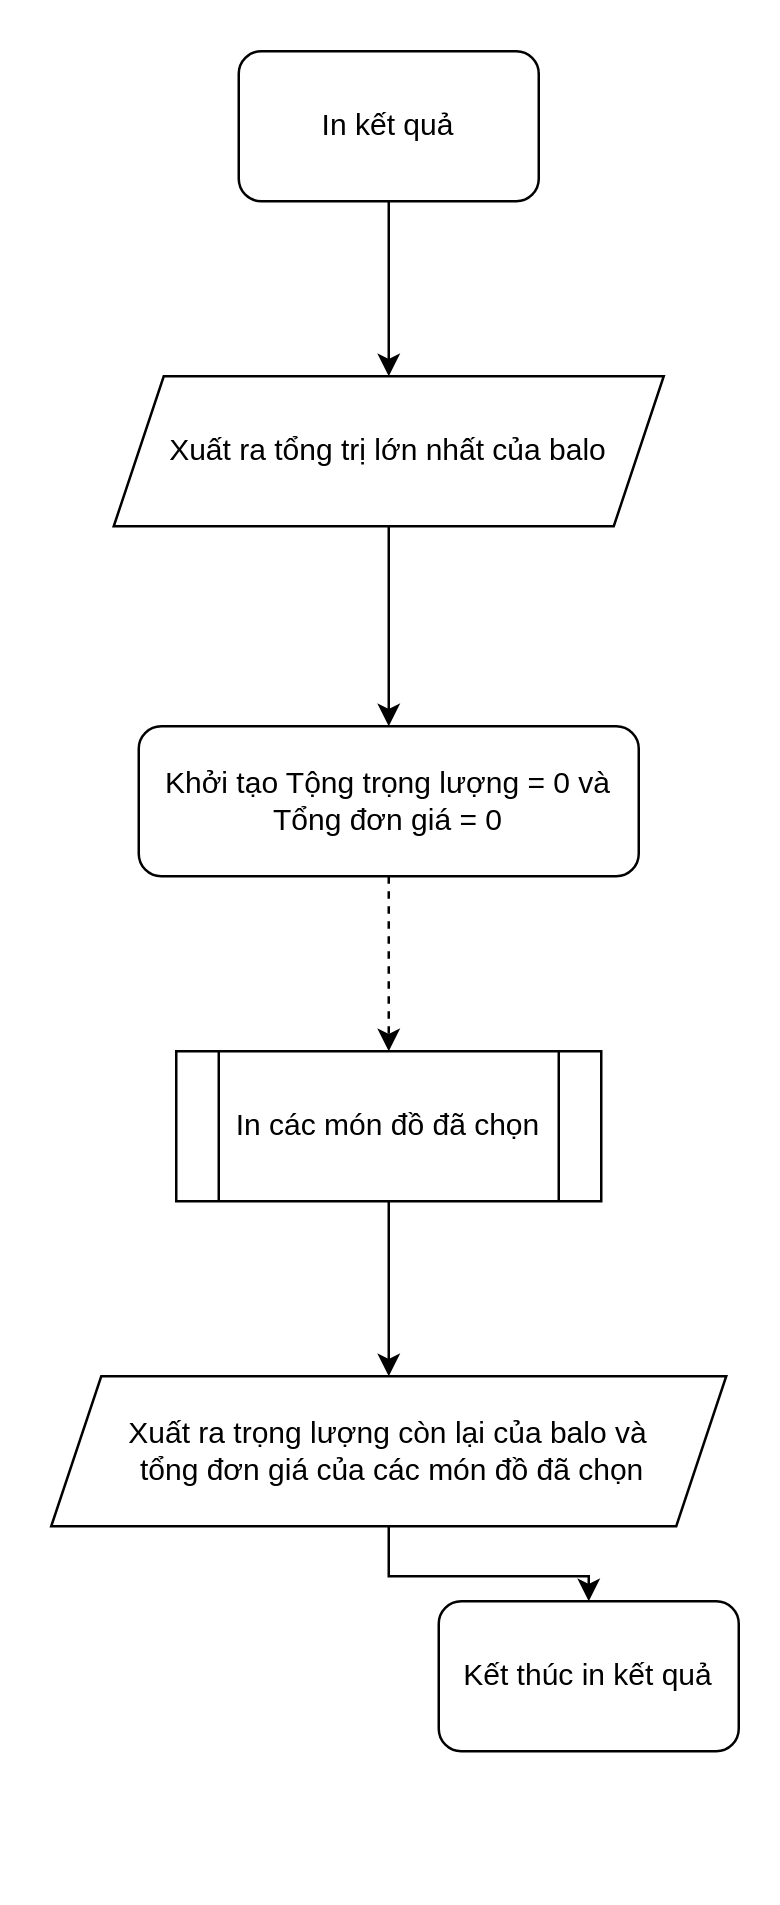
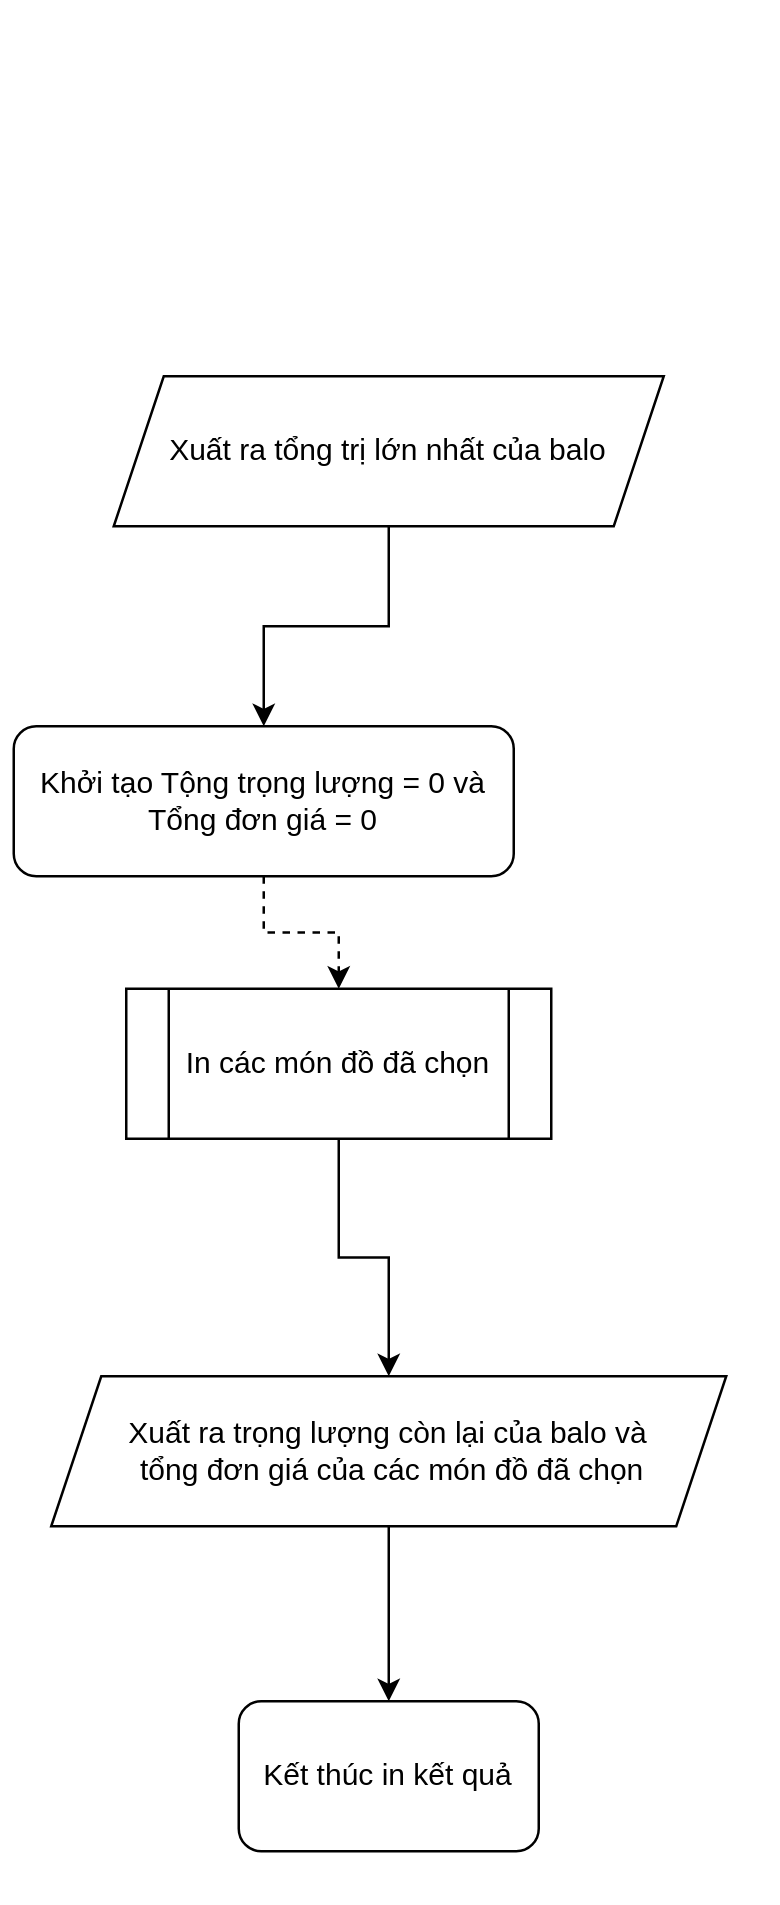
  <mxCell id="0" />
  <mxCell id="1" parent="0" />
- <mxCell id="2" value="" style="edgeStyle=orthogonalEdgeStyle;rounded=0;orthogonalLoop=1;jettySize=auto;html=1;" edge="1" parent="1" source="3" target="5"><mxGeometry relative="1" as="geometry" /></mxCell>
- <mxCell id="3" value="In kết quả" style="rounded=1;whiteSpace=wrap;html=1;" vertex="1" parent="1"><mxGeometry x="95" y="20" width="120" height="60" as="geometry" /></mxCell>
  <mxCell id="4" value="" style="edgeStyle=orthogonalEdgeStyle;rounded=0;orthogonalLoop=1;jettySize=auto;html=1;" edge="1" parent="1" source="5" target="7"><mxGeometry relative="1" as="geometry" /></mxCell>
  <mxCell id="5" value="Xuất ra tổng trị lớn nhất của balo" style="shape=parallelogram;perimeter=parallelogramPerimeter;whiteSpace=wrap;html=1;fixedSize=1;" vertex="1" parent="1"><mxGeometry x="45" y="150" width="220" height="60" as="geometry" /></mxCell>
  <mxCell id="6" value="" style="edgeStyle=orthogonalEdgeStyle;rounded=0;orthogonalLoop=1;jettySize=auto;html=1;dashed=1;" edge="1" parent="1" source="7" target="9"><mxGeometry relative="1" as="geometry" /></mxCell>
- <mxCell id="7" value="Khởi tạo Tộng trọng lượng = 0 và Tổng đơn giá = 0" style="rounded=1;whiteSpace=wrap;html=1;" vertex="1" parent="1"><mxGeometry x="55" y="290" width="200" height="60" as="geometry" /></mxCell>
+ <mxCell id="7" value="Khởi tạo Tộng trọng lượng = 0 và Tổng đơn giá = 0" style="rounded=1;whiteSpace=wrap;html=1;" vertex="1" parent="1"><mxGeometry x="5" y="290" width="200" height="60" as="geometry" /></mxCell>
  <mxCell id="8" value="" style="edgeStyle=orthogonalEdgeStyle;rounded=0;orthogonalLoop=1;jettySize=auto;html=1;" edge="1" parent="1" source="9" target="11"><mxGeometry relative="1" as="geometry" /></mxCell>
- <mxCell id="9" value="In các món đồ đã chọn" style="shape=process;whiteSpace=wrap;html=1;backgroundOutline=1;" vertex="1" parent="1"><mxGeometry x="70" y="420" width="170" height="60" as="geometry" /></mxCell>
+ <mxCell id="9" value="In các món đồ đã chọn" style="shape=process;whiteSpace=wrap;html=1;backgroundOutline=1;" vertex="1" parent="1"><mxGeometry x="50" y="395" width="170" height="60" as="geometry" /></mxCell>
  <mxCell id="10" value="" style="edgeStyle=orthogonalEdgeStyle;rounded=0;orthogonalLoop=1;jettySize=auto;html=1;" edge="1" parent="1" source="11" target="12"><mxGeometry relative="1" as="geometry" /></mxCell>
  <mxCell id="11" value="Xuất ra trọng lượng còn lại của balo và&lt;div&gt;&amp;nbsp;tổng đơn giá của các món đồ đã chọn&lt;/div&gt;" style="shape=parallelogram;perimeter=parallelogramPerimeter;whiteSpace=wrap;html=1;fixedSize=1;" vertex="1" parent="1"><mxGeometry x="20" y="550" width="270" height="60" as="geometry" /></mxCell>
- <mxCell id="12" value="Kết thúc in kết quả" style="rounded=1;whiteSpace=wrap;html=1;" vertex="1" parent="1"><mxGeometry x="175" y="640" width="120" height="60" as="geometry" /></mxCell>
+ <mxCell id="12" value="Kết thúc in kết quả" style="rounded=1;whiteSpace=wrap;html=1;" vertex="1" parent="1"><mxGeometry x="95" y="680" width="120" height="60" as="geometry" /></mxCell>
